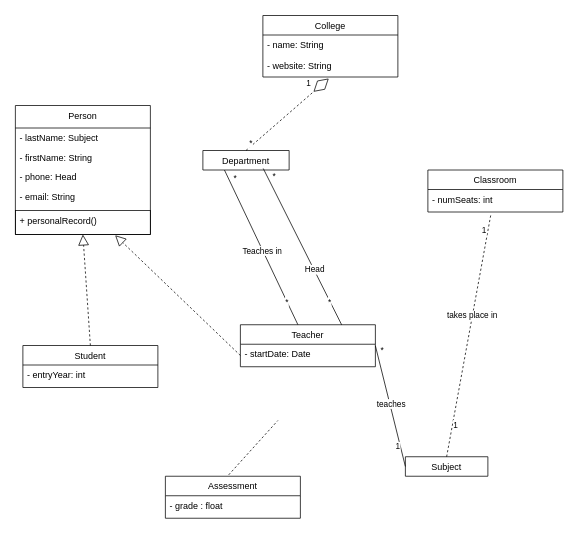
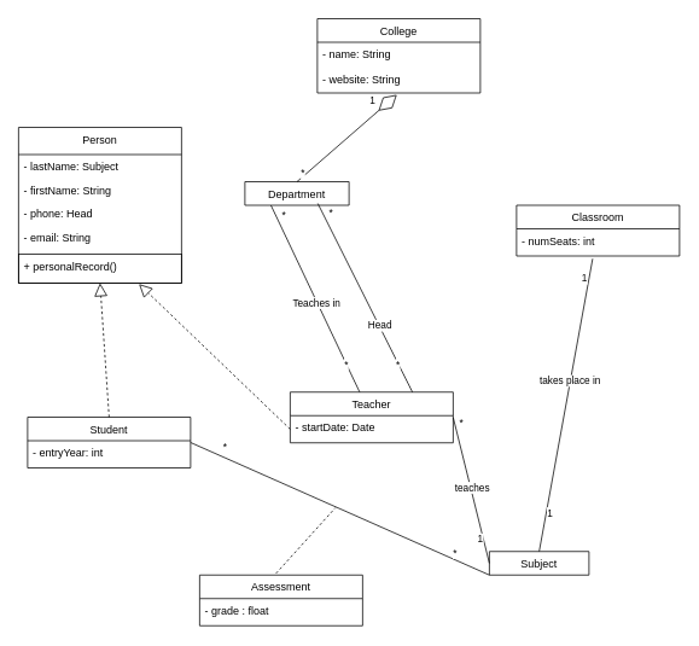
  <mxCell id="0" />
  <mxCell id="1" parent="0" />
  <mxCell id="2" value="Person" style="swimlane;fontStyle=0;align=center;verticalAlign=top;childLayout=stackLayout;horizontal=1;startSize=30;horizontalStack=0;resizeParent=1;resizeParentMax=0;resizeLast=0;collapsible=1;marginBottom=0;" parent="1" vertex="1"><mxGeometry x="20" y="140" width="180" height="172" as="geometry" /></mxCell>
  <mxCell id="3" value="- lastName: Subject" style="text;strokeColor=none;fillColor=none;align=left;verticalAlign=top;spacingLeft=4;spacingRight=4;overflow=hidden;rotatable=0;points=[[0,0.5],[1,0.5]];portConstraint=eastwest;" parent="2" vertex="1"><mxGeometry y="30" width="180" height="26" as="geometry" /></mxCell>
  <mxCell id="4" value="- firstName: String" style="text;strokeColor=none;fillColor=none;align=left;verticalAlign=top;spacingLeft=4;spacingRight=4;overflow=hidden;rotatable=0;points=[[0,0.5],[1,0.5]];portConstraint=eastwest;" parent="2" vertex="1"><mxGeometry y="56" width="180" height="26" as="geometry" /></mxCell>
  <mxCell id="5" value="- phone: Head" style="text;strokeColor=none;fillColor=none;align=left;verticalAlign=top;spacingLeft=4;spacingRight=4;overflow=hidden;rotatable=0;points=[[0,0.5],[1,0.5]];portConstraint=eastwest;" parent="2" vertex="1"><mxGeometry y="82" width="180" height="26" as="geometry" /></mxCell>
  <mxCell id="6" value="- email: String" style="text;strokeColor=none;fillColor=none;align=left;verticalAlign=top;spacingLeft=4;spacingRight=4;overflow=hidden;rotatable=0;points=[[0,0.5],[1,0.5]];portConstraint=eastwest;" parent="2" vertex="1"><mxGeometry y="108" width="180" height="32" as="geometry" /></mxCell>
  <mxCell id="7" value="+ personalRecord()" style="text;strokeColor=default;fillColor=none;align=left;verticalAlign=top;spacingLeft=4;spacingRight=4;overflow=hidden;rotatable=0;points=[[0,0.5],[1,0.5]];portConstraint=eastwest;" parent="2" vertex="1"><mxGeometry y="140" width="180" height="32" as="geometry" /></mxCell>
  <mxCell id="8" value="Teacher" style="swimlane;fontStyle=0;align=center;verticalAlign=top;childLayout=stackLayout;horizontal=1;startSize=26;horizontalStack=0;resizeParent=1;resizeParentMax=0;resizeLast=0;collapsible=1;marginBottom=0;" parent="1" vertex="1"><mxGeometry x="320" y="432.32" width="180" height="56" as="geometry" /></mxCell>
  <mxCell id="9" value="- startDate: Date" style="text;strokeColor=none;fillColor=none;align=left;verticalAlign=top;spacingLeft=4;spacingRight=4;overflow=hidden;rotatable=0;points=[[0,0.5],[1,0.5]];portConstraint=eastwest;" parent="8" vertex="1"><mxGeometry y="26" width="180" height="30" as="geometry" /></mxCell>
  <mxCell id="10" value="Student" style="swimlane;fontStyle=0;align=center;verticalAlign=top;childLayout=stackLayout;horizontal=1;startSize=26;horizontalStack=0;resizeParent=1;resizeParentMax=0;resizeLast=0;collapsible=1;marginBottom=0;" parent="1" vertex="1"><mxGeometry x="30" y="460" width="180" height="56" as="geometry" /></mxCell>
  <mxCell id="11" value="- entryYear: int" style="text;strokeColor=none;fillColor=none;align=left;verticalAlign=top;spacingLeft=4;spacingRight=4;overflow=hidden;rotatable=0;points=[[0,0.5],[1,0.5]];portConstraint=eastwest;" parent="10" vertex="1"><mxGeometry y="26" width="180" height="30" as="geometry" /></mxCell>
  <mxCell id="12" value="College" style="swimlane;fontStyle=0;align=center;verticalAlign=top;childLayout=stackLayout;horizontal=1;startSize=26;horizontalStack=0;resizeParent=1;resizeParentMax=0;resizeLast=0;collapsible=1;marginBottom=0;" parent="1" vertex="1"><mxGeometry x="350" y="20" width="180" height="82" as="geometry" /></mxCell>
  <mxCell id="13" value="- name: String" style="text;strokeColor=none;fillColor=none;align=left;verticalAlign=top;spacingLeft=4;spacingRight=4;overflow=hidden;rotatable=0;points=[[0,0.5],[1,0.5]];portConstraint=eastwest;" parent="12" vertex="1"><mxGeometry y="26" width="180" height="28" as="geometry" /></mxCell>
  <mxCell id="14" value="- website: String" style="text;strokeColor=none;fillColor=none;align=left;verticalAlign=top;spacingLeft=4;spacingRight=4;overflow=hidden;rotatable=0;points=[[0,0.5],[1,0.5]];portConstraint=eastwest;" parent="12" vertex="1"><mxGeometry y="54" width="180" height="28" as="geometry" /></mxCell>
  <mxCell id="15" value="Department" style="swimlane;fontStyle=0;align=center;verticalAlign=top;childLayout=stackLayout;horizontal=1;startSize=26;horizontalStack=0;resizeParent=1;resizeParentMax=0;resizeLast=0;collapsible=1;marginBottom=0;" parent="1" vertex="1"><mxGeometry x="270" y="200" width="115" height="26" as="geometry" /></mxCell>
  <mxCell id="16" value="Subject" style="swimlane;fontStyle=0;align=center;verticalAlign=top;childLayout=stackLayout;horizontal=1;startSize=26;horizontalStack=0;resizeParent=1;resizeParentMax=0;resizeLast=0;collapsible=1;marginBottom=0;" parent="1" vertex="1"><mxGeometry x="540" y="608.32" width="110" height="26" as="geometry" /></mxCell>
  <mxCell id="17" value="Classroom" style="swimlane;fontStyle=0;align=center;verticalAlign=top;childLayout=stackLayout;horizontal=1;startSize=26;horizontalStack=0;resizeParent=1;resizeParentMax=0;resizeLast=0;collapsible=1;marginBottom=0;" parent="1" vertex="1"><mxGeometry x="570" y="226" width="180" height="56" as="geometry" /></mxCell>
  <mxCell id="18" value="- numSeats: int" style="text;strokeColor=none;fillColor=none;align=left;verticalAlign=top;spacingLeft=4;spacingRight=4;overflow=hidden;rotatable=0;points=[[0,0.5],[1,0.5]];portConstraint=eastwest;" parent="17" vertex="1"><mxGeometry y="26" width="180" height="30" as="geometry" /></mxCell>
  <mxCell id="19" value="" style="endArrow=block;endFill=0;endSize=12;html=1;exitX=0;exitY=0.5;exitDx=0;exitDy=0;entryX=0.739;entryY=1.031;entryDx=0;entryDy=0;entryPerimeter=0;dashed=1;" parent="1" source="9" target="7" edge="1"><mxGeometry relative="1" as="geometry" /></mxCell>
  <mxCell id="20" value="" style="endArrow=block;endFill=0;endSize=12;html=1;exitX=0.5;exitY=0;exitDx=0;exitDy=0;entryX=0.5;entryY=1;entryDx=0;entryDy=0;dashed=1;" parent="1" source="10" target="2" edge="1"><mxGeometry relative="1" as="geometry" /></mxCell>
  <mxCell id="21" value="" style="endArrow=none;endFill=0;endSize=12;html=1;exitX=1;exitY=0.5;exitDx=0;exitDy=0;entryX=0;entryY=0.5;entryDx=0;entryDy=0;" parent="1" source="8" target="16" edge="1"><mxGeometry relative="1" as="geometry" /></mxCell>
  <mxCell id="22" value="*" style="edgeLabel;html=1;align=center;verticalAlign=middle;resizable=0;points=[];" parent="21" vertex="1" connectable="0"><mxGeometry x="-0.8" y="-1" relative="1" as="geometry"><mxPoint x="5" y="-11" as="offset" /></mxGeometry></mxCell>
  <mxCell id="23" value="1" style="edgeLabel;html=1;align=center;verticalAlign=middle;resizable=0;points=[];" parent="21" vertex="1" connectable="0"><mxGeometry x="0.8" y="-1" relative="1" as="geometry"><mxPoint x="-5" y="-11" as="offset" /></mxGeometry></mxCell>
  <mxCell id="24" value="teaches" style="edgeLabel;html=1;align=center;verticalAlign=middle;resizable=0;points=[];" parent="21" vertex="1" connectable="0"><mxGeometry x="0.1" y="-1" relative="1" as="geometry"><mxPoint y="-11" as="offset" /></mxGeometry></mxCell>
- <mxCell id="28" value="" style="endArrow=none;endFill=0;endSize=12;html=1;exitX=0.5;exitY=0;exitDx=0;exitDy=0;entryX=0.467;entryY=1.1;entryDx=0;entryDy=0;entryPerimeter=0;dashed=1;" parent="1" source="16" target="18" edge="1"><mxGeometry relative="1" as="geometry" /></mxCell>
+ <mxCell id="25" value="" style="endArrow=none;endFill=0;endSize=12;html=1;exitX=1;exitY=0.5;exitDx=0;exitDy=0;entryX=0;entryY=1;entryDx=0;entryDy=0;" parent="1" source="10" target="16" edge="1"><mxGeometry relative="1" as="geometry" /></mxCell>
+ <mxCell id="26" value="*" style="edgeLabel;html=1;align=center;verticalAlign=middle;resizable=0;points=[];" parent="25" vertex="1" connectable="0"><mxGeometry x="-0.8" y="-1" relative="1" as="geometry"><mxPoint x="5" y="-11" as="offset" /></mxGeometry></mxCell>
+ <mxCell id="27" value="*" style="edgeLabel;html=1;align=center;verticalAlign=middle;resizable=0;points=[];" parent="25" vertex="1" connectable="0"><mxGeometry x="0.8" y="-1" relative="1" as="geometry"><mxPoint x="-5" y="-11" as="offset" /></mxGeometry></mxCell>
+ <mxCell id="28" value="" style="endArrow=none;endFill=0;endSize=12;html=1;exitX=0.5;exitY=0;exitDx=0;exitDy=0;entryX=0.467;entryY=1.1;entryDx=0;entryDy=0;entryPerimeter=0;" parent="1" source="16" target="18" edge="1"><mxGeometry relative="1" as="geometry" /></mxCell>
  <mxCell id="29" value="1" style="edgeLabel;html=1;align=center;verticalAlign=middle;resizable=0;points=[];" parent="28" vertex="1" connectable="0"><mxGeometry x="-0.8" y="-1" relative="1" as="geometry"><mxPoint x="5" y="-11" as="offset" /></mxGeometry></mxCell>
  <mxCell id="30" value="1" style="edgeLabel;html=1;align=center;verticalAlign=middle;resizable=0;points=[];" parent="28" vertex="1" connectable="0"><mxGeometry x="0.8" y="-1" relative="1" as="geometry"><mxPoint x="-5" y="-11" as="offset" /></mxGeometry></mxCell>
  <mxCell id="31" value="takes place in" style="edgeLabel;html=1;align=center;verticalAlign=middle;resizable=0;points=[];" parent="28" vertex="1" connectable="0"><mxGeometry x="0.1" y="-1" relative="1" as="geometry"><mxPoint y="-11" as="offset" /></mxGeometry></mxCell>
- <mxCell id="32" value="" style="endArrow=diamondThin;endFill=0;endSize=24;html=1;exitX=0.5;exitY=0;exitDx=0;exitDy=0;entryX=0.488;entryY=1.071;entryDx=0;entryDy=0;entryPerimeter=0;dashed=1;" parent="1" source="15" target="14" edge="1"><mxGeometry relative="1" as="geometry"><mxPoint x="450" y="150" as="targetPoint" /></mxGeometry></mxCell>
+ <mxCell id="32" value="" style="endArrow=diamondThin;endFill=0;endSize=24;html=1;exitX=0.5;exitY=0;exitDx=0;exitDy=0;entryX=0.488;entryY=1.071;entryDx=0;entryDy=0;entryPerimeter=0;" parent="1" source="15" target="14" edge="1"><mxGeometry relative="1" as="geometry"><mxPoint x="450" y="150" as="targetPoint" /></mxGeometry></mxCell>
  <mxCell id="33" value="*" style="edgeLabel;html=1;align=center;verticalAlign=middle;resizable=0;points=[];" parent="32" vertex="1" connectable="0"><mxGeometry x="-0.626" y="2" relative="1" as="geometry"><mxPoint x="-13" y="9" as="offset" /></mxGeometry></mxCell>
  <mxCell id="34" value="1" style="edgeLabel;html=1;align=center;verticalAlign=middle;resizable=0;points=[];" parent="32" vertex="1" connectable="0"><mxGeometry x="0.526" y="3" relative="1" as="geometry"><mxPoint y="-15" as="offset" /></mxGeometry></mxCell>
  <mxCell id="35" value="Assessment" style="swimlane;fontStyle=0;align=center;verticalAlign=top;childLayout=stackLayout;horizontal=1;startSize=26;horizontalStack=0;resizeParent=1;resizeParentMax=0;resizeLast=0;collapsible=1;marginBottom=0;" parent="1" vertex="1"><mxGeometry x="220" y="634.32" width="180" height="56" as="geometry" /></mxCell>
  <mxCell id="36" value="- grade : float" style="text;strokeColor=none;fillColor=none;align=left;verticalAlign=top;spacingLeft=4;spacingRight=4;overflow=hidden;rotatable=0;points=[[0,0.5],[1,0.5]];portConstraint=eastwest;" parent="35" vertex="1"><mxGeometry y="26" width="180" height="30" as="geometry" /></mxCell>
  <mxCell id="37" value="" style="endArrow=none;dashed=1;html=1;rounded=0;exitX=0.469;exitY=-0.033;exitDx=0;exitDy=0;exitPerimeter=0;" parent="1" source="35" edge="1"><mxGeometry width="50" height="50" relative="1" as="geometry"><mxPoint x="430" y="682.32" as="sourcePoint" /><mxPoint x="370" y="560" as="targetPoint" /></mxGeometry></mxCell>
  <mxCell id="38" value="" style="endArrow=none;endFill=0;endSize=12;html=1;exitX=0.25;exitY=1;exitDx=0;exitDy=0;" parent="1" source="15" target="8" edge="1"><mxGeometry relative="1" as="geometry"><mxPoint x="320" y="530" as="sourcePoint" /><mxPoint x="650" y="676" as="targetPoint" /></mxGeometry></mxCell>
  <mxCell id="39" value="*" style="edgeLabel;html=1;align=center;verticalAlign=middle;resizable=0;points=[];" parent="38" vertex="1" connectable="0"><mxGeometry x="-0.8" y="-1" relative="1" as="geometry"><mxPoint x="5" y="-11" as="offset" /></mxGeometry></mxCell>
  <mxCell id="40" value="*" style="edgeLabel;html=1;align=center;verticalAlign=middle;resizable=0;points=[];" parent="38" vertex="1" connectable="0"><mxGeometry x="0.8" y="-1" relative="1" as="geometry"><mxPoint x="-5" y="-11" as="offset" /></mxGeometry></mxCell>
  <mxCell id="41" value="Teaches in" style="edgeLabel;html=1;align=center;verticalAlign=middle;resizable=0;points=[];" parent="38" vertex="1" connectable="0"><mxGeometry x="0.033" y="-1" relative="1" as="geometry"><mxPoint as="offset" /></mxGeometry></mxCell>
  <mxCell id="42" value="" style="endArrow=none;endFill=0;endSize=12;html=1;exitX=0.7;exitY=0.923;exitDx=0;exitDy=0;exitPerimeter=0;entryX=0.75;entryY=0;entryDx=0;entryDy=0;" parent="1" source="15" target="8" edge="1"><mxGeometry relative="1" as="geometry"><mxPoint x="370" y="350" as="sourcePoint" /><mxPoint x="454" y="556" as="targetPoint" /></mxGeometry></mxCell>
  <mxCell id="43" value="*" style="edgeLabel;html=1;align=center;verticalAlign=middle;resizable=0;points=[];" parent="42" vertex="1" connectable="0"><mxGeometry x="-0.8" y="-1" relative="1" as="geometry"><mxPoint x="5" y="-11" as="offset" /></mxGeometry></mxCell>
  <mxCell id="44" value="*" style="edgeLabel;html=1;align=center;verticalAlign=middle;resizable=0;points=[];" parent="42" vertex="1" connectable="0"><mxGeometry x="0.8" y="-1" relative="1" as="geometry"><mxPoint x="-5" y="-11" as="offset" /></mxGeometry></mxCell>
  <mxCell id="45" value="Head" style="edgeLabel;html=1;align=center;verticalAlign=middle;resizable=0;points=[];" parent="42" vertex="1" connectable="0"><mxGeometry x="0.295" relative="1" as="geometry"><mxPoint as="offset" /></mxGeometry></mxCell>
